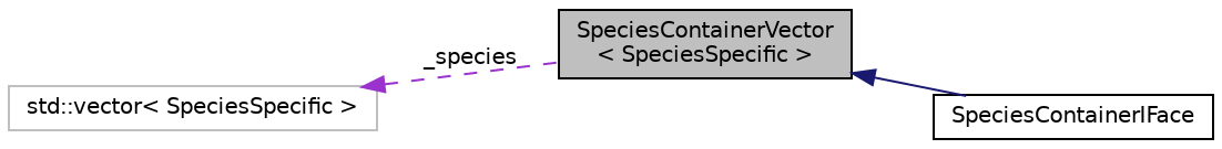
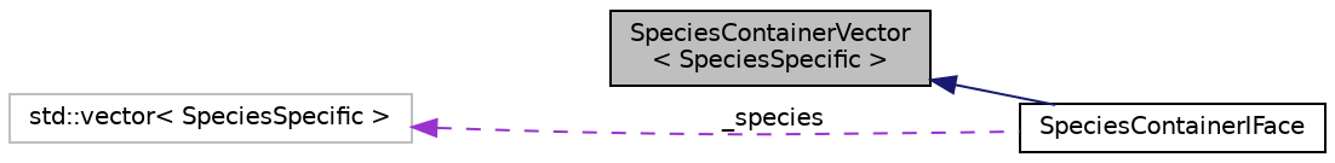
  digraph {
    rankdir=LR
    node [color=black fillcolor=white fontname=Helvetica fontsize=10 shape=record style=filled]
    edge [dir=back fontname=Helvetica fontsize=10 labelfontname=Helvetica labelfontsize=10]
    n1 [fillcolor=grey75 fontcolor=black height=0.2 label="SpeciesContainerVector\l\< SpeciesSpecific \>" width=0.4]
    n2 [height=0.2 label=SpeciesContainerIFace width=0.4]
    n3 [color=grey75 height=0.2 label="std::vector\< SpeciesSpecific \>" width=0.4]
    n1 -> n2 [color=midnightblue style=solid]
-   n3 -> n1 [color=darkorchid3 label=" _species" style=dashed]
+   n3 -> n2 [color=darkorchid3 label=" _species" style=dashed]
  }
